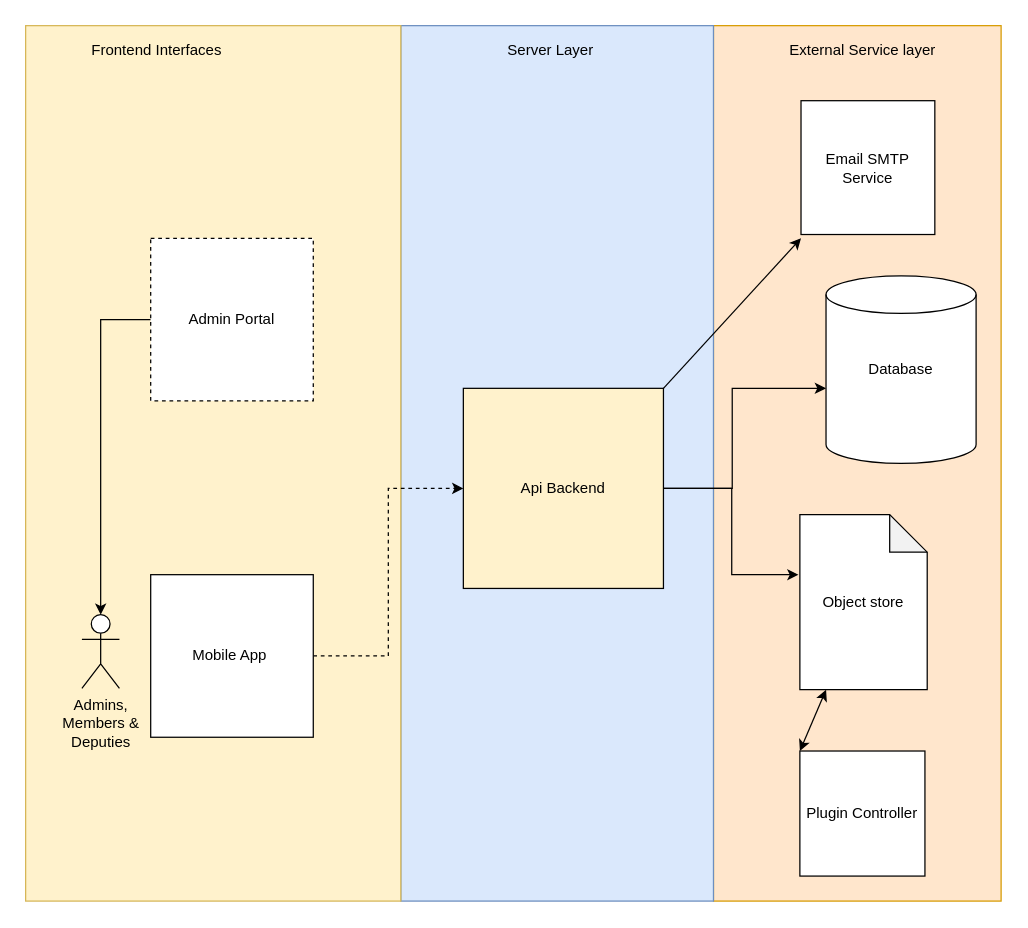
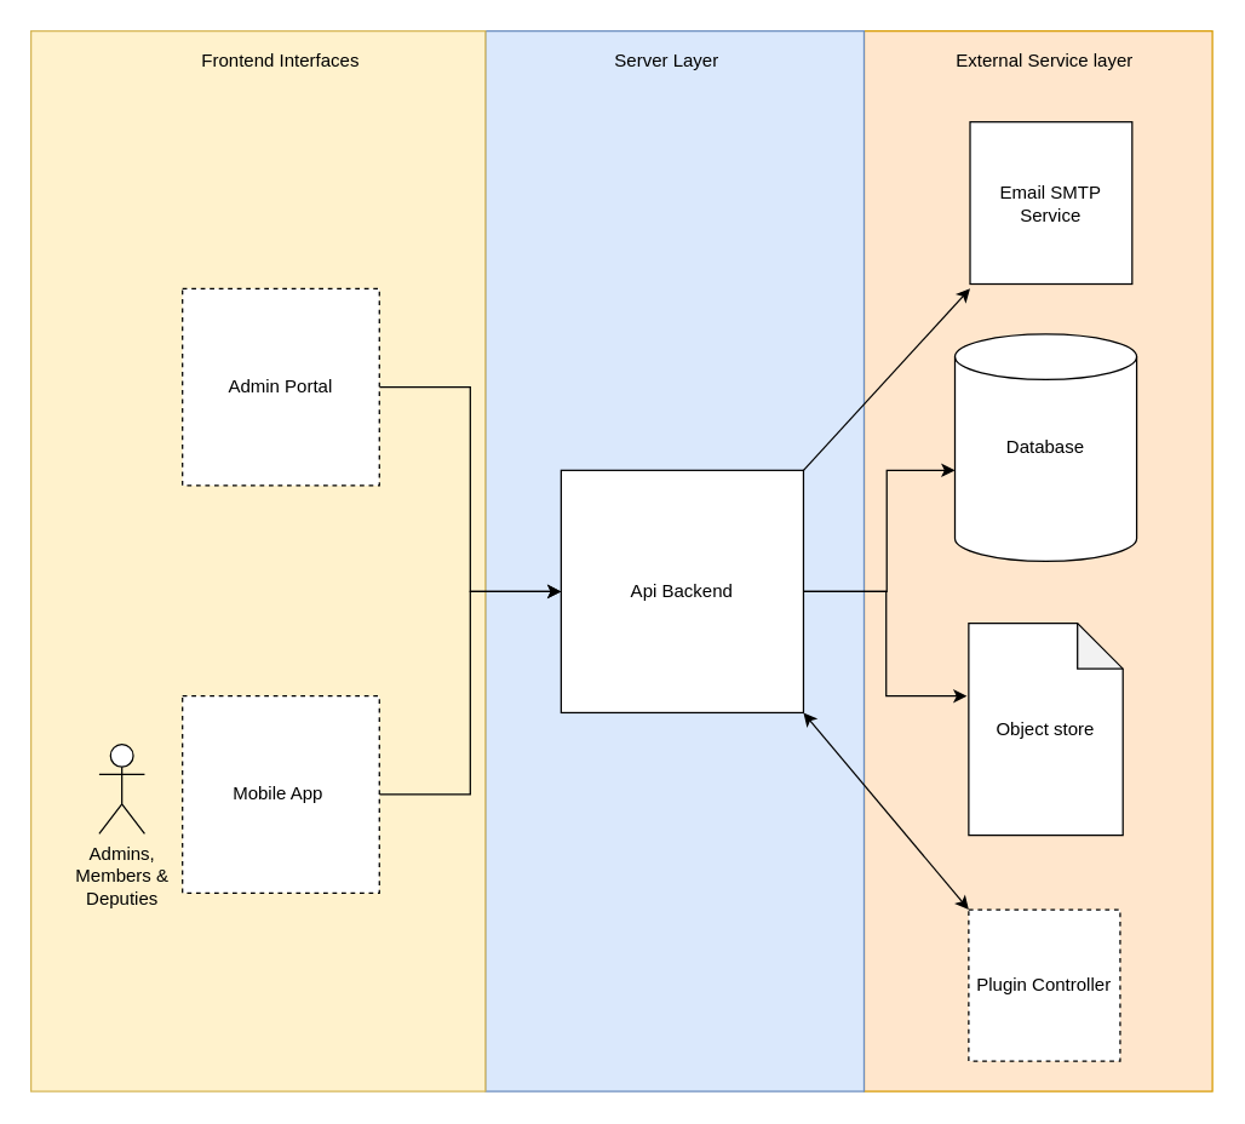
  <mxCell id="0" />
  <mxCell id="1" parent="0" />
  <mxCell id="2" value="" style="rounded=0;whiteSpace=wrap;html=1;fillColor=#ffe6cc;strokeColor=#d79b00;" vertex="1" parent="1"><mxGeometry x="570" y="20" width="230" height="700" as="geometry" /></mxCell>
  <mxCell id="3" value="" style="rounded=0;whiteSpace=wrap;html=1;fillColor=#dae8fc;strokeColor=#6c8ebf;" vertex="1" parent="1"><mxGeometry x="320" y="20" width="250" height="700" as="geometry" /></mxCell>
  <mxCell id="4" value="" style="rounded=0;whiteSpace=wrap;html=1;fillColor=#fff2cc;strokeColor=#d6b656;" vertex="1" parent="1"><mxGeometry x="20" y="20" width="300" height="700" as="geometry" /></mxCell>
- <mxCell id="5" style="edgeStyle=orthogonalEdgeStyle;rounded=0;orthogonalLoop=1;jettySize=auto;html=1;" edge="1" parent="1" source="6" target="15"><mxGeometry relative="1" as="geometry" /></mxCell>
+ <mxCell id="5" style="edgeStyle=orthogonalEdgeStyle;rounded=0;orthogonalLoop=1;jettySize=auto;html=1;" edge="1" parent="1" source="6" target="11"><mxGeometry relative="1" as="geometry" /></mxCell>
  <mxCell id="6" value="Admin Portal" style="whiteSpace=wrap;html=1;aspect=fixed;dashed=1;" vertex="1" parent="1"><mxGeometry x="120" y="190" width="130" height="130" as="geometry" /></mxCell>
- <mxCell id="7" style="edgeStyle=orthogonalEdgeStyle;rounded=0;orthogonalLoop=1;jettySize=auto;html=1;entryX=0;entryY=0.5;entryDx=0;entryDy=0;dashed=1;" edge="1" parent="1" source="8" target="11"><mxGeometry relative="1" as="geometry" /></mxCell>
- <mxCell id="8" value="Mobile App&amp;nbsp;" style="whiteSpace=wrap;html=1;aspect=fixed;" vertex="1" parent="1"><mxGeometry x="120" y="459" width="130" height="130" as="geometry" /></mxCell>
+ <mxCell id="7" style="edgeStyle=orthogonalEdgeStyle;rounded=0;orthogonalLoop=1;jettySize=auto;html=1;entryX=0;entryY=0.5;entryDx=0;entryDy=0;" edge="1" parent="1" source="8" target="11"><mxGeometry relative="1" as="geometry" /></mxCell>
+ <mxCell id="8" value="Mobile App&amp;nbsp;" style="whiteSpace=wrap;html=1;aspect=fixed;dashed=1;" vertex="1" parent="1"><mxGeometry x="120" y="459" width="130" height="130" as="geometry" /></mxCell>
  <mxCell id="9" style="edgeStyle=orthogonalEdgeStyle;rounded=0;orthogonalLoop=1;jettySize=auto;html=1;entryX=-0.011;entryY=0.343;entryDx=0;entryDy=0;entryPerimeter=0;" edge="1" parent="1" source="11" target="13"><mxGeometry relative="1" as="geometry"><mxPoint x="610" y="470" as="targetPoint" /></mxGeometry></mxCell>
  <mxCell id="10" style="edgeStyle=orthogonalEdgeStyle;rounded=0;orthogonalLoop=1;jettySize=auto;html=1;" edge="1" parent="1" target="12"><mxGeometry relative="1" as="geometry"><mxPoint x="530" y="390" as="sourcePoint" /><mxPoint x="630" y="250" as="targetPoint" /><Array as="points"><mxPoint x="585" y="390" /><mxPoint x="585" y="310" /></Array></mxGeometry></mxCell>
- <mxCell id="11" value="Api Backend" style="whiteSpace=wrap;html=1;aspect=fixed;fillColor=#fff2cc;" vertex="1" parent="1"><mxGeometry x="370" y="310" width="160" height="160" as="geometry" /></mxCell>
- <mxCell id="12" value="Database" style="shape=cylinder2;whiteSpace=wrap;html=1;boundedLbl=1;backgroundOutline=1;size=15;" vertex="1" parent="1"><mxGeometry x="660" y="220" width="120" height="150" as="geometry" /></mxCell>
+ <mxCell id="11" value="Api Backend" style="whiteSpace=wrap;html=1;aspect=fixed;" vertex="1" parent="1"><mxGeometry x="370" y="310" width="160" height="160" as="geometry" /></mxCell>
+ <mxCell id="12" value="Database" style="shape=cylinder2;whiteSpace=wrap;html=1;boundedLbl=1;backgroundOutline=1;size=15;" vertex="1" parent="1"><mxGeometry x="630" y="220" width="120" height="150" as="geometry" /></mxCell>
  <mxCell id="13" value="Object store&lt;br&gt;" style="shape=note;whiteSpace=wrap;html=1;backgroundOutline=1;darkOpacity=0.05;" vertex="1" parent="1"><mxGeometry x="639.09" y="411" width="101.82" height="140" as="geometry" /></mxCell>
  <mxCell id="14" value="Email SMTP Service" style="whiteSpace=wrap;html=1;aspect=fixed;" vertex="1" parent="1"><mxGeometry x="640" y="80" width="107" height="107" as="geometry" /></mxCell>
  <mxCell id="15" value="Admins, &lt;br&gt;Members &amp;amp;&lt;br&gt;Deputies" style="shape=umlActor;verticalLabelPosition=bottom;verticalAlign=top;html=1;outlineConnect=0;" vertex="1" parent="1"><mxGeometry x="65" y="491" width="30" height="59" as="geometry" /></mxCell>
- <mxCell id="16" value="Plugin Controller" style="whiteSpace=wrap;html=1;aspect=fixed;" vertex="1" parent="1"><mxGeometry x="639.09" y="600" width="100" height="100" as="geometry" /></mxCell>
- <mxCell id="17" value="" style="endArrow=classic;startArrow=classic;html=1;exitX=0;exitY=0;exitDx=0;exitDy=0;" edge="1" parent="1" source="16" target="13"><mxGeometry width="50" height="50" relative="1" as="geometry"><mxPoint x="430" y="430" as="sourcePoint" /><mxPoint x="480" y="380" as="targetPoint" /></mxGeometry></mxCell>
+ <mxCell id="16" value="Plugin Controller" style="whiteSpace=wrap;html=1;aspect=fixed;dashed=1;" vertex="1" parent="1"><mxGeometry x="639.09" y="600" width="100" height="100" as="geometry" /></mxCell>
+ <mxCell id="17" value="" style="endArrow=classic;startArrow=classic;html=1;exitX=0;exitY=0;exitDx=0;exitDy=0;entryX=1;entryY=1;entryDx=0;entryDy=0;" edge="1" parent="1" source="16" target="11"><mxGeometry width="50" height="50" relative="1" as="geometry"><mxPoint x="430" y="430" as="sourcePoint" /><mxPoint x="480" y="380" as="targetPoint" /></mxGeometry></mxCell>
  <mxCell id="18" value="" style="endArrow=classic;html=1;" edge="1" parent="1"><mxGeometry width="50" height="50" relative="1" as="geometry"><mxPoint x="530" y="310" as="sourcePoint" /><mxPoint x="640" y="190" as="targetPoint" /></mxGeometry></mxCell>
  <mxCell id="19" value="Server Layer" style="text;html=1;strokeColor=none;fillColor=none;align=center;verticalAlign=middle;whiteSpace=wrap;rounded=0;" vertex="1" parent="1"><mxGeometry x="390" y="30" width="100" height="20" as="geometry" /></mxCell>
- <mxCell id="20" value="Frontend Interfaces" style="text;html=1;strokeColor=none;fillColor=none;align=center;verticalAlign=middle;whiteSpace=wrap;rounded=0;" vertex="1" parent="1"><mxGeometry x="70" y="30" width="110" height="20" as="geometry" /></mxCell>
+ <mxCell id="20" value="Frontend Interfaces" style="text;html=1;strokeColor=none;fillColor=none;align=center;verticalAlign=middle;whiteSpace=wrap;rounded=0;" vertex="1" parent="1"><mxGeometry x="130" y="30" width="110" height="20" as="geometry" /></mxCell>
  <mxCell id="21" value="External Service layer" style="text;html=1;strokeColor=none;fillColor=none;align=center;verticalAlign=middle;whiteSpace=wrap;rounded=0;" vertex="1" parent="1"><mxGeometry x="620.84" y="30" width="136.5" height="20" as="geometry" /></mxCell>
